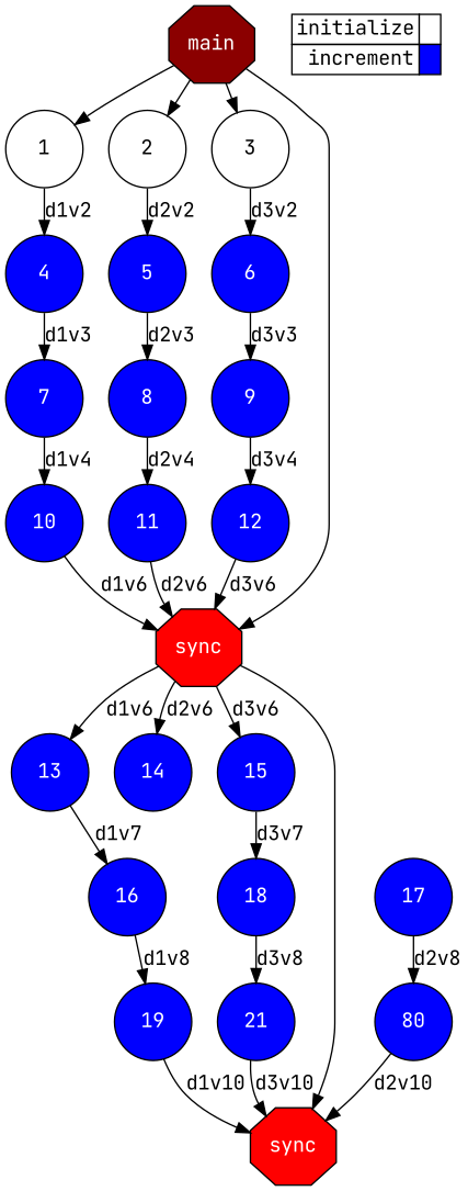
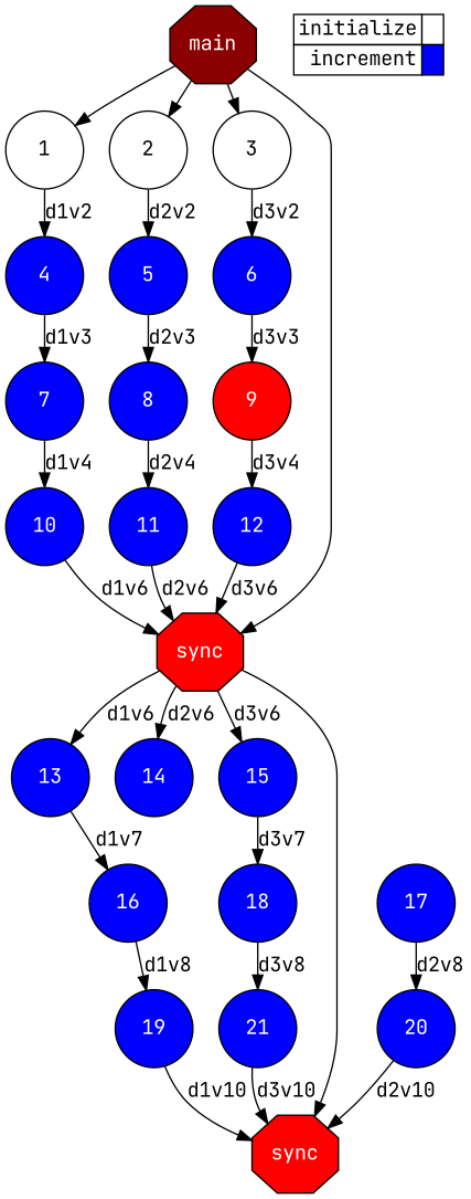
  digraph {
    compound=true
    fontname="JetBrains Mono"
    labeljust=l
    newrank=true
    rankdir=TB
    node [fillcolor="#0000ff" fontcolor="#ffffff" fontname="JetBrains Mono" shape=circle style=filled]
    edge [fontname="JetBrains Mono"]
    n1 [fillcolor="#8B0000" fontcolor="#FFFFFF" height=0.75 label=main shape=octagon]
    1 [fillcolor="#ffffff" fontcolor="#000000" height=0.75]
    2 [fillcolor="#ffffff" fontcolor="#000000" height=0.75]
    3 [fillcolor="#ffffff" fontcolor="#000000" height=0.75]
    n5 [fillcolor="#ff0000" fontcolor="#FFFFFF" height=0.75 label=sync shape=octagon]
    4 [height=0.75]
    5 [height=0.75]
    6 [height=0.75]
    7 [height=0.75]
    8 [height=0.75]
-   9 [height=0.75]
+   9 [fillcolor="#ff0000" height=0.75]
    10 [height=0.75]
    11 [height=0.75]
    12 [height=0.75]
    13 [height=0.75]
    14 [height=0.75]
    15 [height=0.75]
    n18 [fillcolor="#ff0000" fontcolor="#FFFFFF" height=0.75 label=sync shape=octagon]
    16 [height=0.75]
    17 [height=0.75]
    18 [height=0.75]
    19 [height=0.75]
-   20 [height=0.75 label=80]
+   20 [height=0.75]
    21 [height=0.75]
    n25 [height=0.75 label=<       <table border="0" cellpadding="2" cellspacing="0" cellborder="1"> <tr> <td align="right">initialize</td> <td bgcolor="#ffffff">&nbsp;</td> </tr> <tr> <td align="right">increment</td> <td bgcolor="#0000ff">&nbsp;</td> </tr>       </table>     > shape=plaintext fillcolor="" fontcolor="" style=""]
    subgraph sub_1 {
      ranksep=0.20
      n1
      1
      2
      3
      n5
      4
      5
      6
      7
      8
      9
      10
      11
      12
      13
      14
      15
      n18
      16
      17
      18
      19
      20
      21
    }
    subgraph sub_2 {
      label=Legend
      rank=sink
      ranksep=0.20
      n25
    }
    n1 -> 1
    n1 -> 2
    n1 -> 3
    n1 -> n5
    1 -> 4 [label=d1v2]
    2 -> 5 [label=d2v2]
    3 -> 6 [label=d3v2]
    n5 -> 13 [label=d1v6]
    n5 -> 14 [label=d2v6]
    n5 -> 15 [label=d3v6]
    n5 -> n18
    4 -> 7 [label=d1v3]
    5 -> 8 [label=d2v3]
    6 -> 9 [label=d3v3]
    7 -> 10 [label=d1v4]
    8 -> 11 [label=d2v4]
    9 -> 12 [label=d3v4]
    10 -> n5 [label=d1v6]
    11 -> n5 [label=d2v6]
    12 -> n5 [label=d3v6]
    13 -> 16 [label=d1v7]
    15 -> 18 [label=d3v7]
    16 -> 19 [label=d1v8]
    17 -> 20 [label=d2v8]
    18 -> 21 [label=d3v8]
    19 -> n18 [label=d1v10]
    20 -> n18 [label=d2v10]
    21 -> n18 [label=d3v10]
  }
